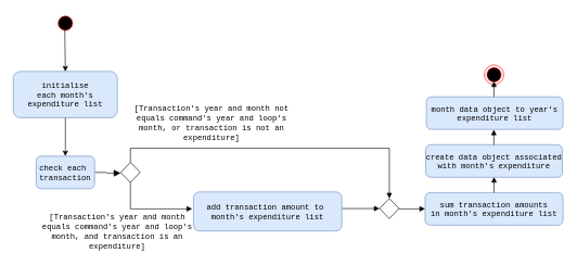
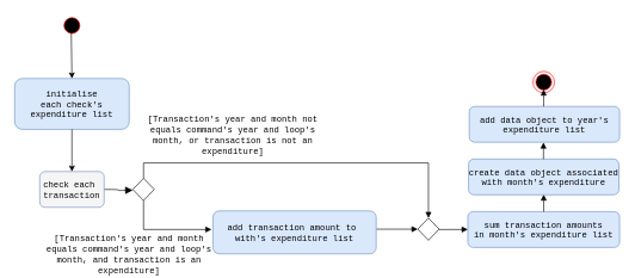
  <mxCell id="0" />
  <mxCell id="1" parent="0" />
  <mxCell id="2" value="" style="edgeStyle=orthogonalEdgeStyle;html=1;verticalAlign=bottom;endArrow=block;endSize=8;strokeColor=#000000;exitX=1;exitY=0.5;exitDx=0;exitDy=0;fontFamily=Courier New;endFill=1;" parent="1" source="4" edge="1"><mxGeometry relative="1" as="geometry"><mxPoint x="185" y="265" as="targetPoint" /><mxPoint x="194" y="210" as="sourcePoint" /></mxGeometry></mxCell>
  <mxCell id="3" value="" style="ellipse;shape=startState;fillColor=#000000;strokeColor=#ff0000;fontFamily=Courier New;" parent="1" vertex="1"><mxGeometry x="85" y="20" width="30" height="30" as="geometry" /></mxCell>
- <mxCell id="4" value="check each &#10;transaction" style="fillColor=#DAE8FC;strokeColor=#6C8EBF;fontFamily=Courier New;rounded=1;" parent="1" vertex="1"><mxGeometry x="55" y="239" width="90" height="50" as="geometry" /></mxCell>
+ <mxCell id="4" value="check each &#10;transaction" style="fillColor=#f5f5f5;strokeColor=#6C8EBF;fontFamily=Courier New;rounded=1;" parent="1" vertex="1"><mxGeometry x="55" y="239" width="90" height="50" as="geometry" /></mxCell>
  <mxCell id="5" value="" style="ellipse;shape=endState;fillColor=#000000;strokeColor=#ff0000;fontFamily=Courier New;" parent="1" vertex="1"><mxGeometry x="744" y="99" width="30" height="30" as="geometry" /></mxCell>
  <mxCell id="6" value="" style="edgeStyle=orthogonalEdgeStyle;rounded=0;orthogonalLoop=1;jettySize=auto;html=1;endArrow=block;endFill=1;" parent="1" source="7" edge="1"><mxGeometry relative="1" as="geometry"><mxPoint x="295" y="320" as="targetPoint" /><Array as="points"><mxPoint x="200" y="320" /></Array></mxGeometry></mxCell>
  <mxCell id="7" value="" style="rhombus;whiteSpace=wrap;html=1;rounded=0;" parent="1" vertex="1"><mxGeometry x="185" y="248.5" width="30" height="31" as="geometry" /></mxCell>
  <mxCell id="8" value="" style="edgeStyle=orthogonalEdgeStyle;rounded=0;orthogonalLoop=1;jettySize=auto;html=1;endArrow=block;endFill=1;entryX=0;entryY=0.5;entryDx=0;entryDy=0;" parent="1" source="9" target="11" edge="1"><mxGeometry relative="1" as="geometry"><mxPoint x="565" y="320" as="targetPoint" /><Array as="points"><mxPoint x="485" y="320" /><mxPoint x="485" y="319" /></Array></mxGeometry></mxCell>
- <mxCell id="9" value="add transaction amount to &#10;month's expenditure list" style="fillColor=#dae8fc;strokeColor=#6c8ebf;fontFamily=Courier New;rounded=1;" parent="1" vertex="1"><mxGeometry x="297" y="294" width="228" height="60" as="geometry" /></mxCell>
+ <mxCell id="9" value="add transaction amount to &#10;with's expenditure list" style="fillColor=#dae8fc;strokeColor=#6c8ebf;fontFamily=Courier New;rounded=1;" parent="1" vertex="1"><mxGeometry x="297" y="294" width="228" height="60" as="geometry" /></mxCell>
  <mxCell id="10" value="" style="edgeStyle=orthogonalEdgeStyle;rounded=0;orthogonalLoop=1;jettySize=auto;html=1;endArrow=block;endFill=1;entryX=0.5;entryY=0;entryDx=0;entryDy=0;exitX=0.5;exitY=0;exitDx=0;exitDy=0;" parent="1" source="7" target="11" edge="1"><mxGeometry relative="1" as="geometry"><mxPoint x="588" y="227" as="sourcePoint" /><mxPoint x="595" y="303" as="targetPoint" /><Array as="points"><mxPoint x="200" y="227" /><mxPoint x="598" y="227" /></Array></mxGeometry></mxCell>
  <mxCell id="11" value="" style="rhombus;whiteSpace=wrap;html=1;rounded=0;" parent="1" vertex="1"><mxGeometry x="583" y="304" width="30" height="31" as="geometry" /></mxCell>
  <mxCell id="12" value="&lt;font face=&quot;Courier New&quot;&gt;[Transaction's year and month equals command's year and loop's month, and transaction is an expenditure]&lt;/font&gt;" style="text;html=1;strokeColor=none;fillColor=none;align=center;verticalAlign=middle;whiteSpace=wrap;rounded=0;" parent="1" vertex="1"><mxGeometry x="55" y="345" width="250" height="20" as="geometry" /></mxCell>
  <mxCell id="13" value="sum transaction amounts &#10;in month's expenditure list" style="fillColor=#dae8fc;strokeColor=#6c8ebf;fontFamily=Courier New;rounded=1;" parent="1" vertex="1"><mxGeometry x="653" y="295" width="212" height="50" as="geometry" /></mxCell>
  <mxCell id="14" value="" style="edgeStyle=orthogonalEdgeStyle;rounded=0;orthogonalLoop=1;jettySize=auto;html=1;endArrow=block;endFill=1;" parent="1" edge="1"><mxGeometry relative="1" as="geometry"><mxPoint x="613" y="320" as="sourcePoint" /><mxPoint x="653" y="320" as="targetPoint" /><Array as="points"><mxPoint x="643" y="320" /></Array></mxGeometry></mxCell>
  <mxCell id="15" value="&lt;font face=&quot;Courier New&quot;&gt;[Transaction's year and month not equals command's year and loop's month, or transaction is not an expenditure]&lt;/font&gt;" style="text;html=1;strokeColor=none;fillColor=none;align=center;verticalAlign=middle;whiteSpace=wrap;rounded=0;" parent="1" vertex="1"><mxGeometry x="200" y="178" width="250" height="20" as="geometry" /></mxCell>
  <mxCell id="16" value="" style="edgeStyle=orthogonalEdgeStyle;rounded=0;orthogonalLoop=1;jettySize=auto;html=1;endArrow=block;endFill=1;exitX=0.5;exitY=0;exitDx=0;exitDy=0;" parent="1" source="13" edge="1"><mxGeometry relative="1" as="geometry"><mxPoint x="759" y="290" as="sourcePoint" /><mxPoint x="759" y="271" as="targetPoint" /><Array as="points" /></mxGeometry></mxCell>
  <mxCell id="17" value="create data object associated &#10;with month's expenditure" style="fillColor=#dae8fc;strokeColor=#6c8ebf;fontFamily=Courier New;rounded=1;" parent="1" vertex="1"><mxGeometry x="654" y="221.5" width="210" height="50" as="geometry" /></mxCell>
- <mxCell id="18" value="month data object to year's &#10;expenditure list" style="fillColor=#dae8fc;strokeColor=#6c8ebf;fontFamily=Courier New;rounded=1;" parent="1" vertex="1"><mxGeometry x="655" y="148" width="210" height="50" as="geometry" /></mxCell>
+ <mxCell id="18" value="add data object to year's &#10;expenditure list" style="fillColor=#dae8fc;strokeColor=#6c8ebf;fontFamily=Courier New;rounded=1;" parent="1" vertex="1"><mxGeometry x="655" y="148" width="210" height="50" as="geometry" /></mxCell>
  <mxCell id="19" value="" style="edgeStyle=orthogonalEdgeStyle;rounded=0;orthogonalLoop=1;jettySize=auto;html=1;endArrow=block;endFill=1;exitX=0.5;exitY=0;exitDx=0;exitDy=0;" parent="1" edge="1"><mxGeometry relative="1" as="geometry"><mxPoint x="758.667" y="221.667" as="sourcePoint" /><mxPoint x="758.667" y="198.333" as="targetPoint" /><Array as="points" /></mxGeometry></mxCell>
  <mxCell id="20" value="" style="edgeStyle=orthogonalEdgeStyle;rounded=0;orthogonalLoop=1;jettySize=auto;html=1;endArrow=block;endFill=1;exitX=0.5;exitY=0;exitDx=0;exitDy=0;" parent="1" edge="1"><mxGeometry relative="1" as="geometry"><mxPoint x="758.905" y="148.048" as="sourcePoint" /><mxPoint x="758.905" y="124.238" as="targetPoint" /><Array as="points" /></mxGeometry></mxCell>
- <mxCell id="21" value="initialise &#10;each month's &#10;expenditure list" style="fillColor=#DAE8FC;strokeColor=#6C8EBF;fontFamily=Courier New;rounded=1;" parent="1" vertex="1"><mxGeometry x="20" y="109" width="160" height="71" as="geometry" /></mxCell>
+ <mxCell id="21" value="initialise &#10;each check's &#10;expenditure list" style="fillColor=#DAE8FC;strokeColor=#6C8EBF;fontFamily=Courier New;rounded=1;" parent="1" vertex="1"><mxGeometry x="20" y="109" width="160" height="71" as="geometry" /></mxCell>
  <mxCell id="22" value="" style="endArrow=classic;html=1;" parent="1" edge="1"><mxGeometry width="50" height="50" relative="1" as="geometry"><mxPoint x="100" y="180" as="sourcePoint" /><mxPoint x="100" y="239" as="targetPoint" /></mxGeometry></mxCell>
  <mxCell id="23" value="" style="endArrow=classic;html=1;entryX=0.5;entryY=0;entryDx=0;entryDy=0;" parent="1" edge="1" target="21"><mxGeometry width="50" height="50" relative="1" as="geometry"><mxPoint x="99" y="40" as="sourcePoint" /><mxPoint x="99" y="60" as="targetPoint" /></mxGeometry></mxCell>
